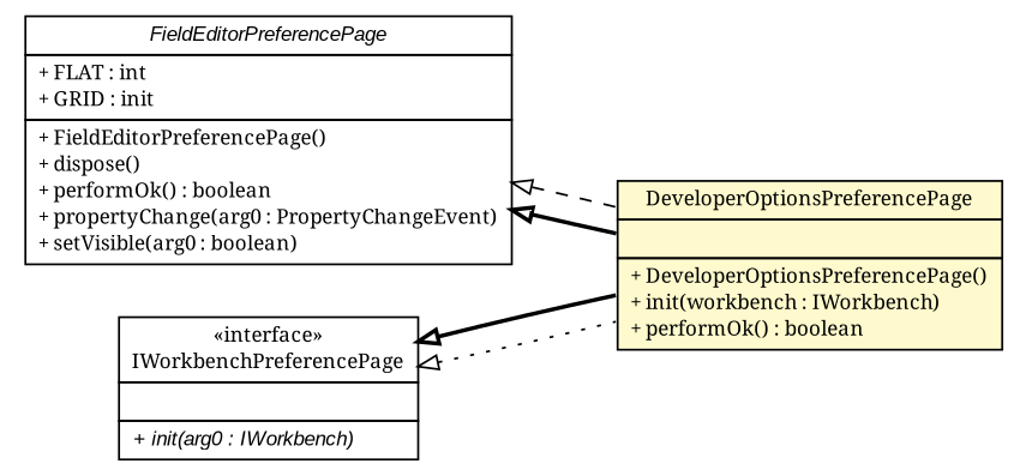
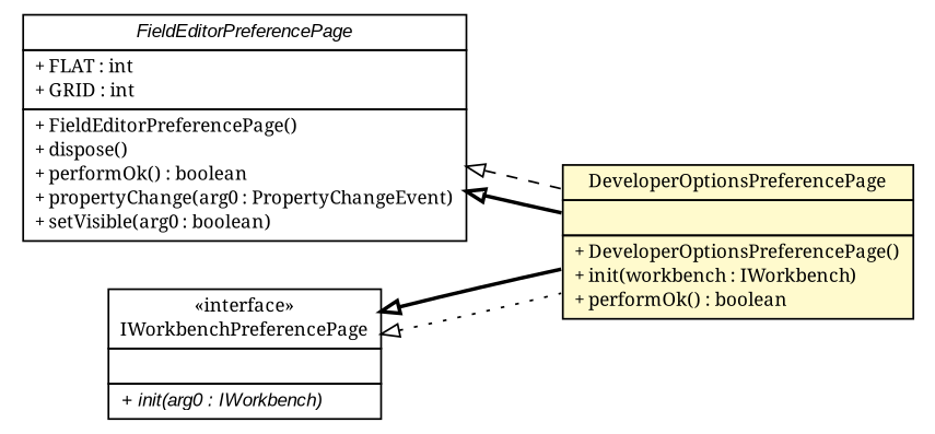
  digraph {
    nodesep=0.25
    ranksep=0.5
    rankdir=LR
    fontname="Noto Serif"
    node [fontcolor=black fontname="Noto Serif" fontsize=10.0 shape=plaintext]
    edge [arrowtail=empty dir=back fontname="Noto Serif" fontsize=10 headport=p labelfontname=arial labelfontsize=10 tailport=p style=bold]
    n1 [label=<<table title="gov.sandia.cf.preferences.DeveloperOptionsPreferencePage" border="0" cellborder="1" cellspacing="0" cellpadding="2" port="p" bgcolor="lemonChiffon" href="./DeveloperOptionsPreferencePage.html"> 		<tr><td><table border="0" cellspacing="0" cellpadding="1"> <tr><td align="center" balign="center"> DeveloperOptionsPreferencePage </td></tr> 		</table></td></tr> 		<tr><td><table border="0" cellspacing="0" cellpadding="1"> <tr><td align="left" balign="left">  </td></tr> 		</table></td></tr> 		<tr><td><table border="0" cellspacing="0" cellpadding="1"> <tr><td align="left" balign="left"> + DeveloperOptionsPreferencePage() </td></tr> <tr><td align="left" balign="left"> + init(workbench : IWorkbench) </td></tr> <tr><td align="left" balign="left"> + performOk() : boolean </td></tr> 		</table></td></tr> 		</table>>]
-   n2 [label=<<table title="org.eclipse.jface.preference.FieldEditorPreferencePage" border="0" cellborder="1" cellspacing="0" cellpadding="2" port="p" href="http://java.sun.com/j2se/1.4.2/docs/api/org/eclipse/jface/preference/FieldEditorPreferencePage.html"> 		<tr><td><table border="0" cellspacing="0" cellpadding="1"> <tr><td align="center" balign="center"><font face="arial italic"> FieldEditorPreferencePage </font></td></tr> 		</table></td></tr> 		<tr><td><table border="0" cellspacing="0" cellpadding="1"> <tr><td align="left" balign="left"> + FLAT : int </td></tr> <tr><td align="left" balign="left"> + GRID : init </td></tr> 		</table></td></tr> 		<tr><td><table border="0" cellspacing="0" cellpadding="1"> <tr><td align="left" balign="left"> + FieldEditorPreferencePage() </td></tr> <tr><td align="left" balign="left"> + dispose() </td></tr> <tr><td align="left" balign="left"> + performOk() : boolean </td></tr> <tr><td align="left" balign="left"> + propertyChange(arg0 : PropertyChangeEvent) </td></tr> <tr><td align="left" balign="left"> + setVisible(arg0 : boolean) </td></tr> 		</table></td></tr> 		</table>>]
+   n2 [label=<<table title="org.eclipse.jface.preference.FieldEditorPreferencePage" border="0" cellborder="1" cellspacing="0" cellpadding="2" port="p" href="http://java.sun.com/j2se/1.4.2/docs/api/org/eclipse/jface/preference/FieldEditorPreferencePage.html"> 		<tr><td><table border="0" cellspacing="0" cellpadding="1"> <tr><td align="center" balign="center"><font face="arial italic"> FieldEditorPreferencePage </font></td></tr> 		</table></td></tr> 		<tr><td><table border="0" cellspacing="0" cellpadding="1"> <tr><td align="left" balign="left"> + FLAT : int </td></tr> <tr><td align="left" balign="left"> + GRID : int </td></tr> 		</table></td></tr> 		<tr><td><table border="0" cellspacing="0" cellpadding="1"> <tr><td align="left" balign="left"> + FieldEditorPreferencePage() </td></tr> <tr><td align="left" balign="left"> + dispose() </td></tr> <tr><td align="left" balign="left"> + performOk() : boolean </td></tr> <tr><td align="left" balign="left"> + propertyChange(arg0 : PropertyChangeEvent) </td></tr> <tr><td align="left" balign="left"> + setVisible(arg0 : boolean) </td></tr> 		</table></td></tr> 		</table>>]
    n3 [label=<<table title="org.eclipse.ui.IWorkbenchPreferencePage" border="0" cellborder="1" cellspacing="0" cellpadding="2" port="p" href="http://java.sun.com/j2se/1.4.2/docs/api/org/eclipse/ui/IWorkbenchPreferencePage.html"> 		<tr><td><table border="0" cellspacing="0" cellpadding="1"> <tr><td align="center" balign="center"> &#171;interface&#187; </td></tr> <tr><td align="center" balign="center"> IWorkbenchPreferencePage </td></tr> 		</table></td></tr> 		<tr><td><table border="0" cellspacing="0" cellpadding="1"> <tr><td align="left" balign="left">  </td></tr> 		</table></td></tr> 		<tr><td><table border="0" cellspacing="0" cellpadding="1"> <tr><td align="left" balign="left"><font face="arial italic" point-size="10.0"> + init(arg0 : IWorkbench) </font></td></tr> 		</table></td></tr> 		</table>>]
    n2 -> n1
    n2 -> n1 [style=dashed]
    n3 -> n1 [style=dotted]
    n3 -> n1
  }
